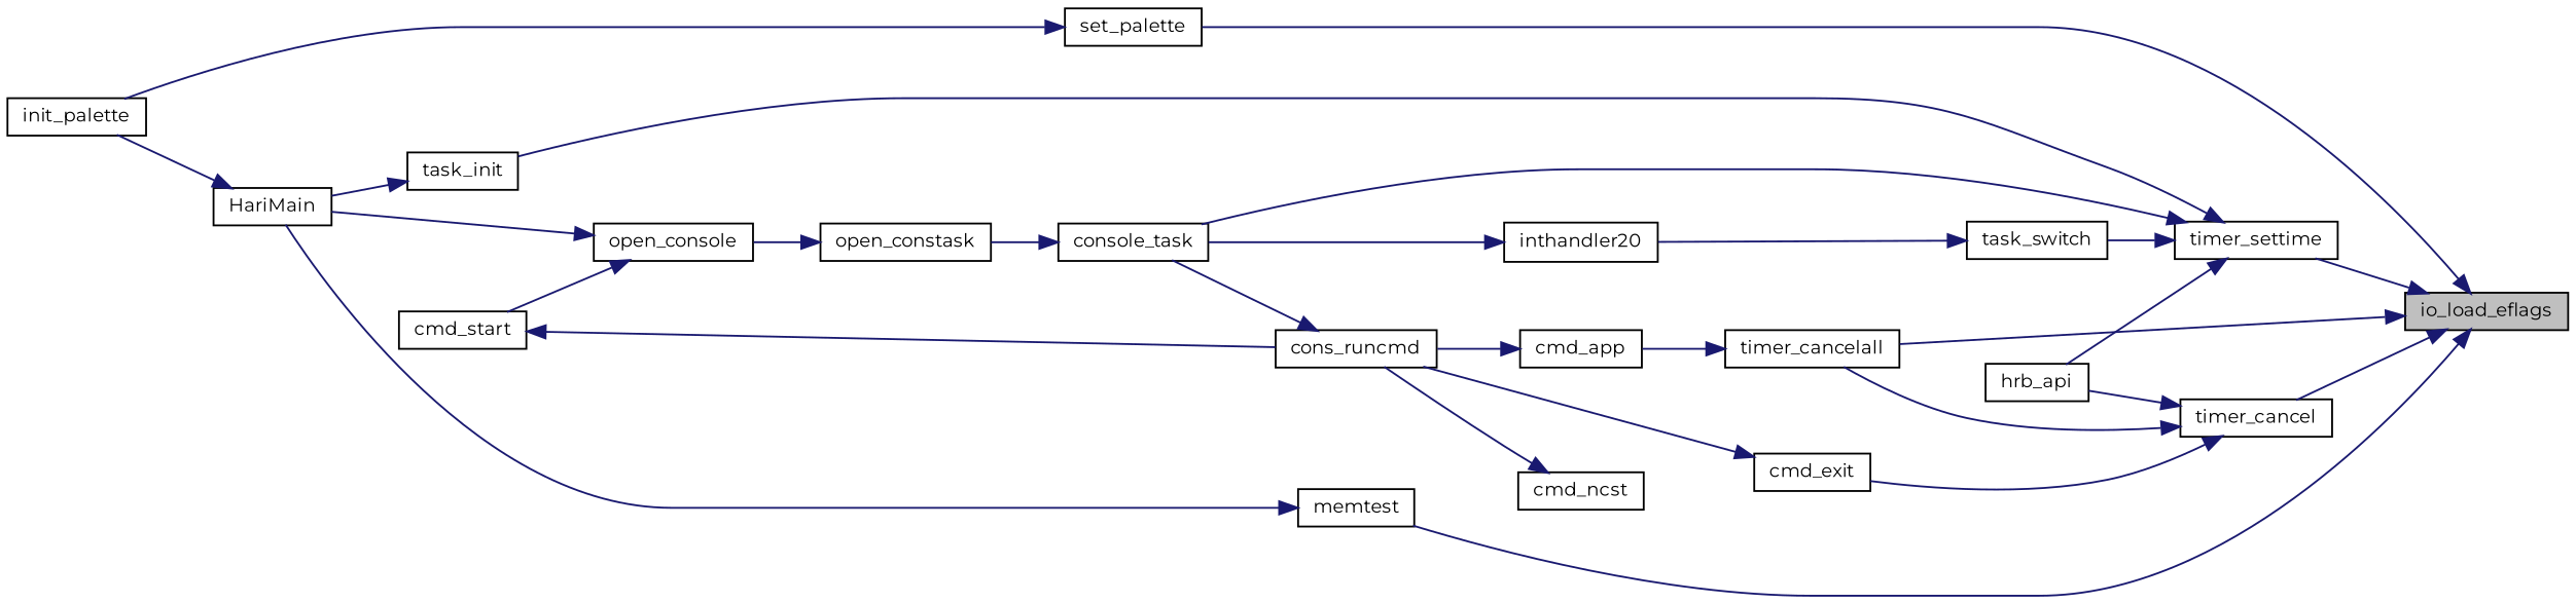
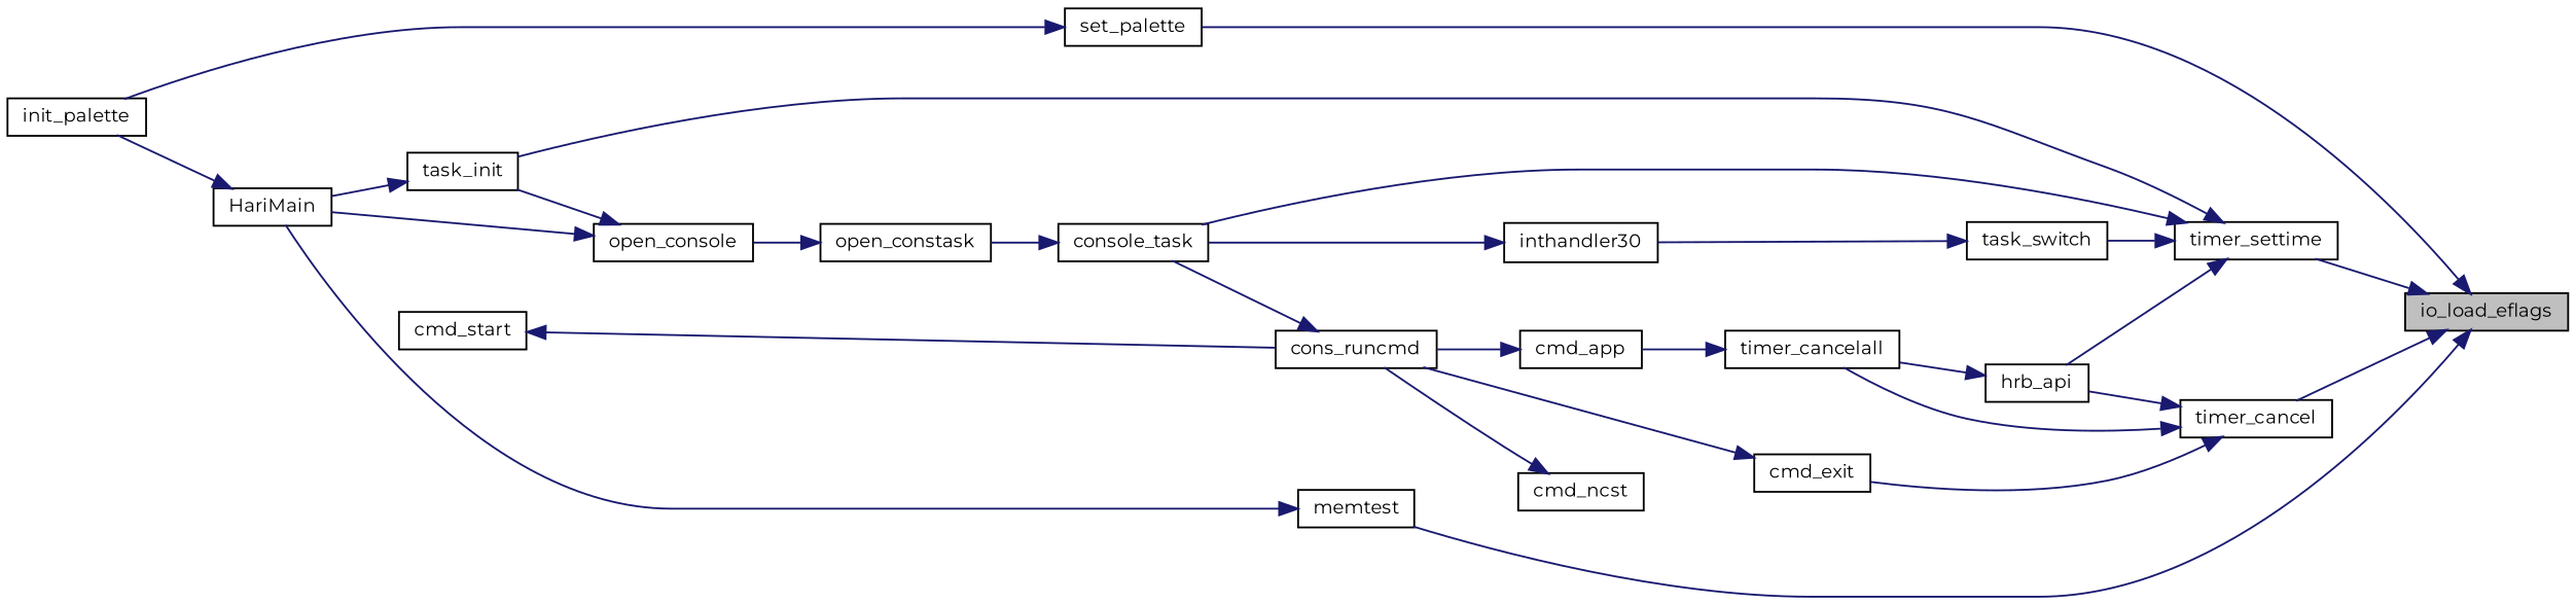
  digraph {
    fontname=Montserrat
    rankdir=RL
    node [color=black fillcolor=white fontname=Montserrat fontsize=10 shape=record style=filled]
    edge [color=midnightblue dir=back fontname=Montserrat fontsize=10 labelfontname=Helvetica labelfontsize=10 style=solid]
    n1 [fillcolor=grey75 fontcolor=black height=0.2 label=io_load_eflags width=0.4]
    n2 [height=0.2 label=memtest width=0.4]
    n3 [height=0.2 label=set_palette width=0.4]
    n4 [height=0.2 label=timer_cancel width=0.4]
    n5 [height=0.2 label=timer_cancelall width=0.4]
    n6 [height=0.2 label=timer_settime width=0.4]
    n7 [height=0.2 label=HariMain width=0.4]
    n8 [height=0.2 label=init_palette width=0.4]
    n9 [height=0.2 label=cmd_exit width=0.4]
    n10 [height=0.2 label=hrb_api width=0.4]
    n11 [height=0.2 label=cmd_app width=0.4]
    n12 [height=0.2 label=console_task width=0.4]
    n13 [height=0.2 label=task_init width=0.4]
    n14 [height=0.2 label=task_switch width=0.4]
    n15 [height=0.2 label=cons_runcmd width=0.4]
    n16 [height=0.2 label=open_constask width=0.4]
    n17 [height=0.2 label=open_console width=0.4]
    n18 [height=0.2 label=cmd_ncst width=0.4]
    n19 [height=0.2 label=cmd_start width=0.4]
-   n20 [height=0.2 label=inthandler20 width=0.4]
+   n20 [height=0.2 label=inthandler30 width=0.4]
    n1 -> n2
    n1 -> n3
    n1 -> n4
-   n1 -> n5
+   n10 -> n5
    n1 -> n6
    n2 -> n7
    n3 -> n8
    n4 -> n5
    n4 -> n9
    n4 -> n10
    n5 -> n11
    n6 -> n10
    n6 -> n12
    n6 -> n13
    n6 -> n14
    n7 -> n8
    n9 -> n15
    n11 -> n15
    n12 -> n16
    n13 -> n7
    n14 -> n20
    n15 -> n12
    n16 -> n17
    n17 -> n7
-   n17 -> n19
+   n17 -> n13
    n18 -> n15
    n19 -> n15
    n20 -> n12
  }
